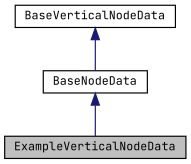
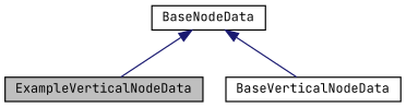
  digraph {
    fontname="JetBrains Mono"
    node [color=black fillcolor=white fontname="JetBrains Mono" fontsize=10 shape=record style=filled]
    edge [color=midnightblue dir=back fontname="JetBrains Mono" fontsize=10 labelfontname=Helvetica labelfontsize=10 style=solid]
    n1 [fillcolor=grey75 fontcolor=black height=0.2 label=ExampleVerticalNodeData width=0.4]
    n2 [height=0.2 label=BaseVerticalNodeData width=0.4]
    n3 [height=0.2 label=BaseNodeData width=0.4]
    n3 -> n1
-   n2 -> n3
+   n3 -> n2
  }
